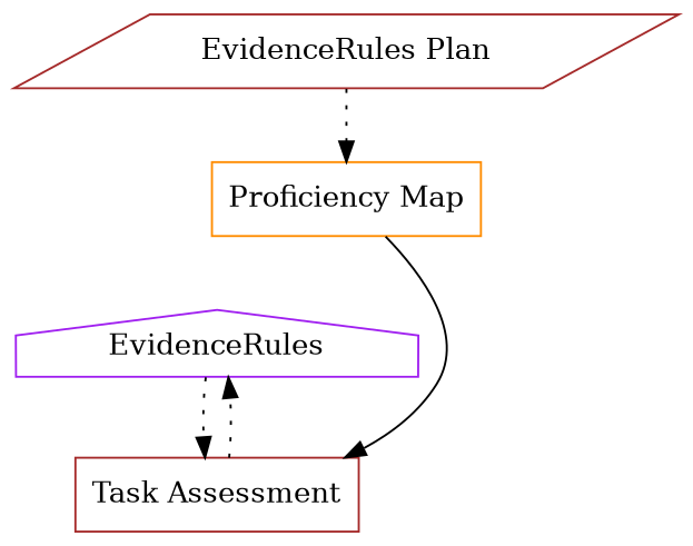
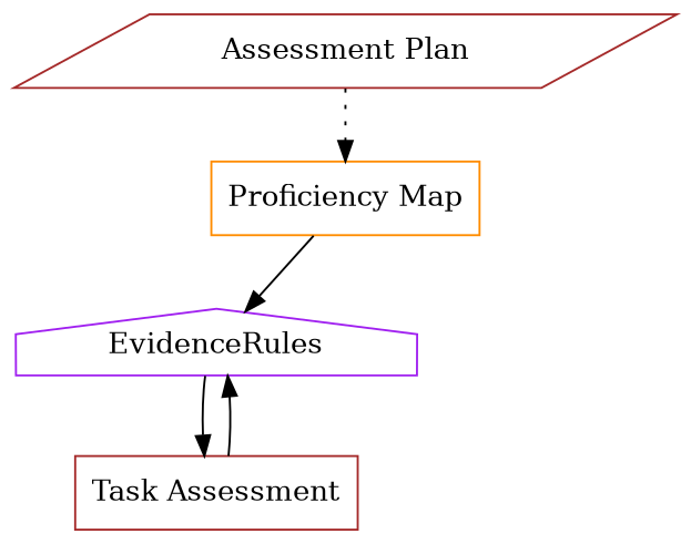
  digraph {
    node [color=brown shape=box]
    edge [style=dotted]
-   n1 [label="EvidenceRules Plan" shape=parallelogram]
+   n1 [label="Assessment Plan" shape=parallelogram]
    n2 [color=darkorange label="Proficiency Map"]
    n3 [color=purple label=EvidenceRules shape=house]
    n4 [label="Task Assessment"]
    n1 -> n2
-   n2 -> n4 [style=solid]
-   n3 -> n4
-   n4 -> n3
+   n2 -> n3 [style=solid]
+   n3 -> n4 [style=solid]
+   n4 -> n3 [style=solid]
  }
